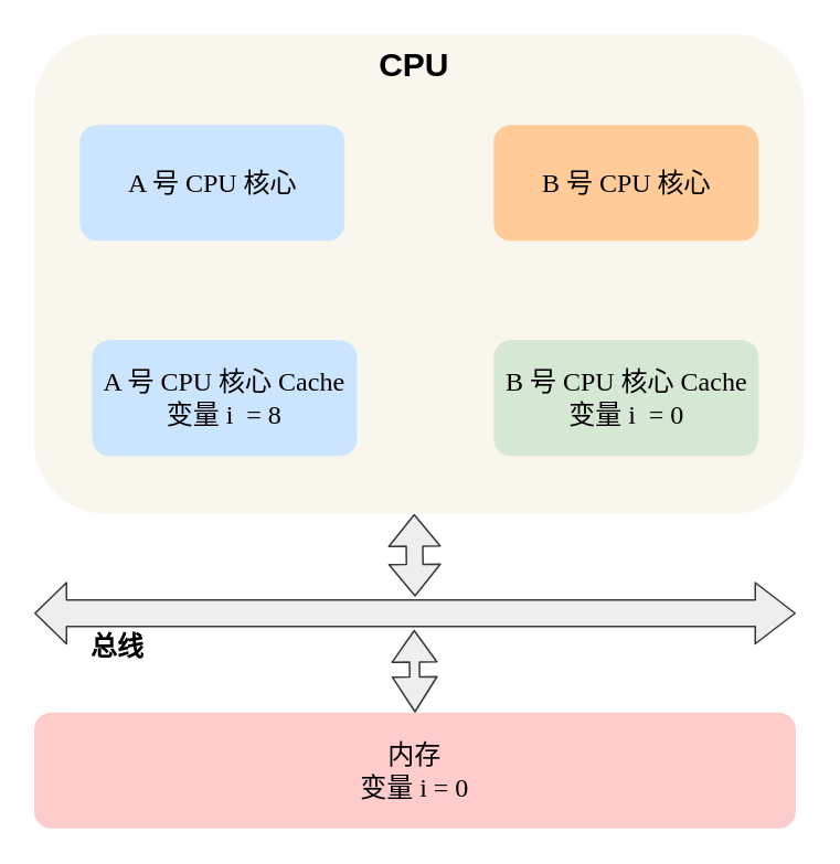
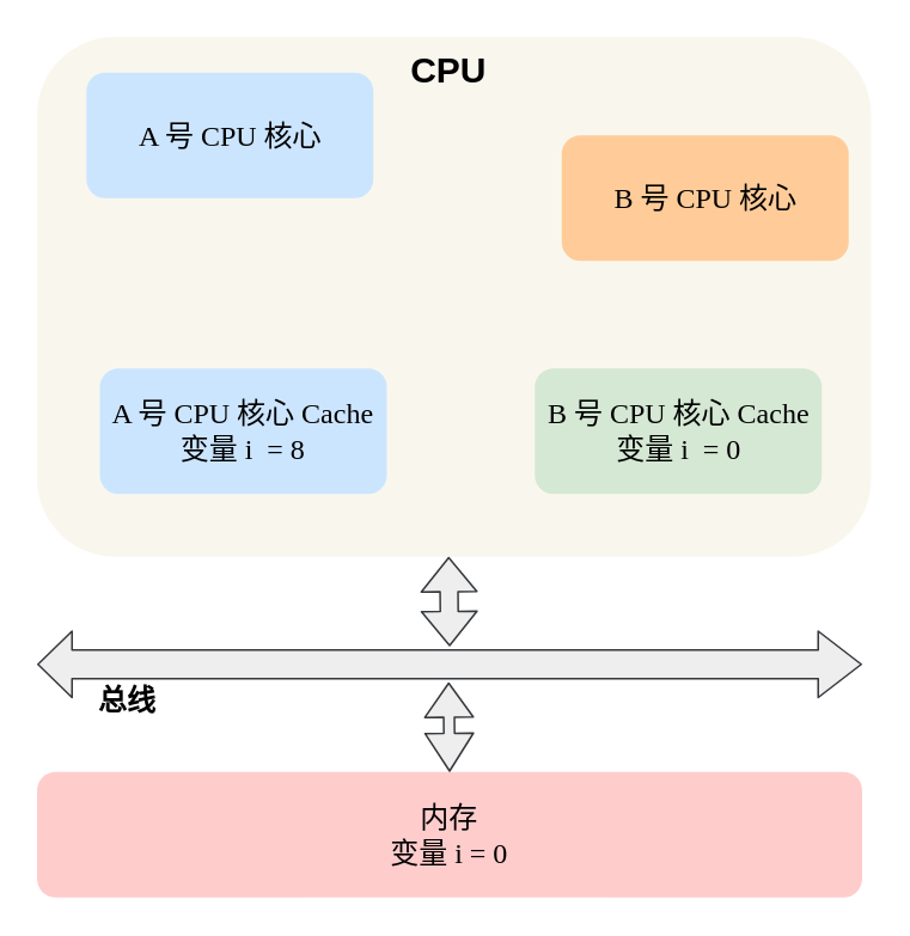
  <mxCell id="0" />
  <mxCell id="1" parent="0" />
  <mxCell id="2" value="CPU&amp;nbsp;" style="rounded=1;whiteSpace=wrap;html=1;fontSize=20;fontStyle=1;verticalAlign=top;fillColor=#f9f7ed;strokeColor=none;" vertex="1" parent="1"><mxGeometry x="20" y="20" width="465" height="290" as="geometry" /></mxCell>
- <mxCell id="3" value="A 号 CPU 核心" style="rounded=1;whiteSpace=wrap;html=1;fontSize=16;fillColor=#cce5ff;fontFamily=Comic Sans MS;strokeColor=none;" vertex="1" parent="1"><mxGeometry x="47.5" y="75" width="160" height="70" as="geometry" /></mxCell>
- <mxCell id="4" value="B 号 CPU 核心" style="rounded=1;whiteSpace=wrap;html=1;fontSize=16;fillColor=#ffcc99;fontFamily=Comic Sans MS;strokeColor=none;" vertex="1" parent="1"><mxGeometry x="297.5" y="75" width="160" height="70" as="geometry" /></mxCell>
+ <mxCell id="3" value="A 号 CPU 核心" style="rounded=1;whiteSpace=wrap;html=1;fontSize=16;fillColor=#cce5ff;fontFamily=Comic Sans MS;strokeColor=none;" vertex="1" parent="1"><mxGeometry x="47.5" y="40" width="160" height="70" as="geometry" /></mxCell>
+ <mxCell id="4" value="B 号 CPU 核心" style="rounded=1;whiteSpace=wrap;html=1;fontSize=16;fillColor=#ffcc99;fontFamily=Comic Sans MS;strokeColor=none;" vertex="1" parent="1"><mxGeometry x="312.5" y="75" width="160" height="70" as="geometry" /></mxCell>
  <mxCell id="5" value="A 号 CPU 核心 Cache&lt;br&gt;变量 i&amp;nbsp; = 8" style="rounded=1;whiteSpace=wrap;html=1;fontSize=16;fillColor=#cce5ff;fontFamily=Comic Sans MS;strokeColor=none;" vertex="1" parent="1"><mxGeometry x="55" y="205" width="160" height="70" as="geometry" /></mxCell>
  <mxCell id="6" value="B 号 CPU 核心 Cache&lt;br&gt;变量 i&amp;nbsp; = 0" style="rounded=1;whiteSpace=wrap;html=1;fontSize=16;fillColor=#d5e8d4;fontFamily=Comic Sans MS;strokeColor=none;" vertex="1" parent="1"><mxGeometry x="297.5" y="205" width="160" height="70" as="geometry" /></mxCell>
  <mxCell id="7" value="内存&lt;br&gt;变量 i = 0" style="rounded=1;whiteSpace=wrap;html=1;fontSize=16;fillColor=#ffcccc;strokeColor=none;fontFamily=Comic Sans MS;" vertex="1" parent="1"><mxGeometry x="20" y="430" width="460" height="70" as="geometry" /></mxCell>
  <mxCell id="8" value="" style="shape=flexArrow;endArrow=classic;startArrow=classic;html=1;width=16;endSize=7.67;fillColor=#eeeeee;strokeColor=#36393d;" edge="1" parent="1"><mxGeometry width="50" height="50" relative="1" as="geometry"><mxPoint x="20" y="370" as="sourcePoint" /><mxPoint x="480" y="370" as="targetPoint" /></mxGeometry></mxCell>
  <mxCell id="9" value="" style="shape=flexArrow;endArrow=classic;startArrow=classic;html=1;fontSize=20;fillColor=#eeeeee;strokeColor=#36393d;" edge="1" parent="1"><mxGeometry width="50" height="50" relative="1" as="geometry"><mxPoint x="250" y="360" as="sourcePoint" /><mxPoint x="249.5" y="310" as="targetPoint" /></mxGeometry></mxCell>
  <mxCell id="10" value="" style="shape=flexArrow;endArrow=classic;startArrow=classic;html=1;fontSize=20;width=6;startSize=6.68;fillColor=#eeeeee;strokeColor=#36393d;" edge="1" parent="1"><mxGeometry width="50" height="50" relative="1" as="geometry"><mxPoint x="250" y="430" as="sourcePoint" /><mxPoint x="249.5" y="380" as="targetPoint" /></mxGeometry></mxCell>
  <mxCell id="11" value="总线" style="text;html=1;align=center;verticalAlign=middle;resizable=0;points=[];autosize=1;fontSize=16;fontStyle=1" vertex="1" parent="1"><mxGeometry x="45" y="380" width="50" height="20" as="geometry" /></mxCell>
